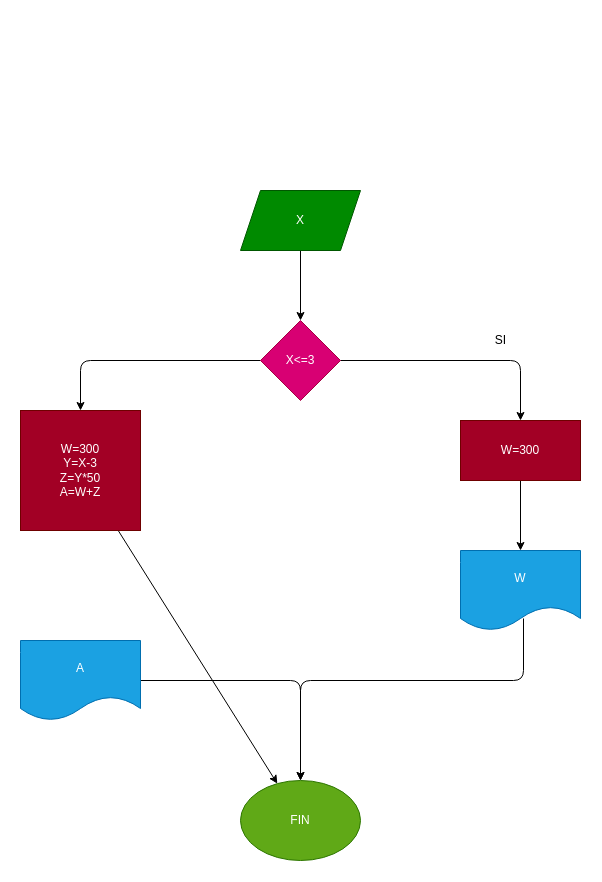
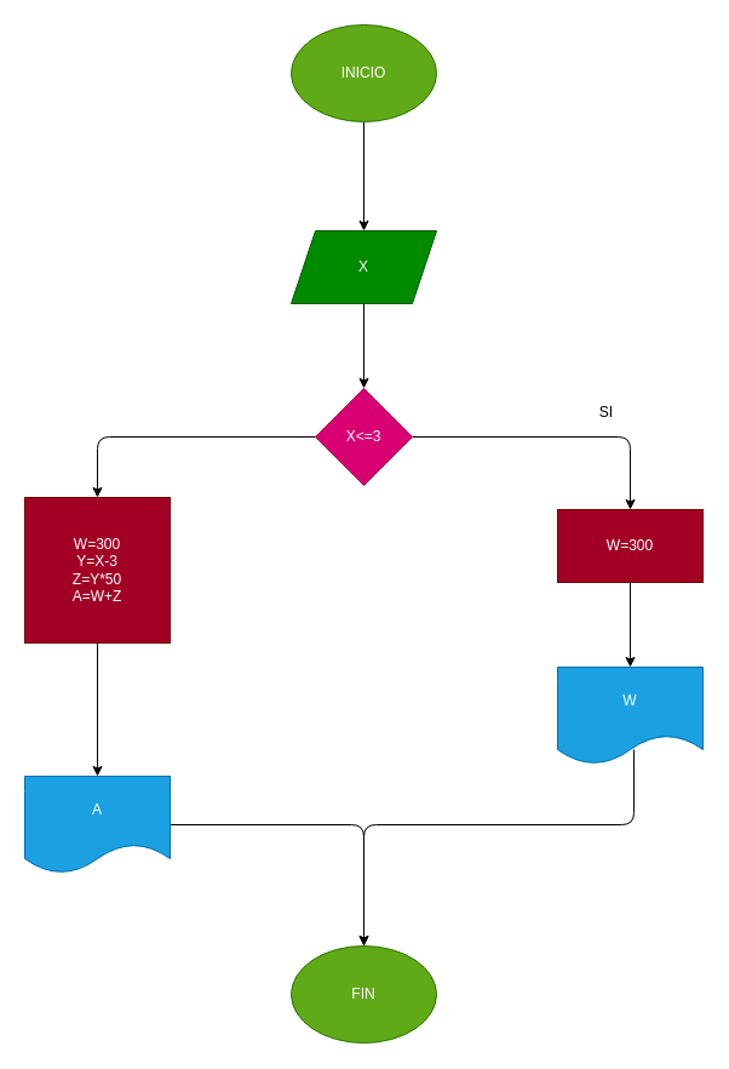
  <mxCell id="0" />
  <mxCell id="1" parent="0" />
+ <mxCell id="2" value="" style="edgeStyle=none;html=1;" edge="1" parent="1" source="3" target="5"><mxGeometry relative="1" as="geometry" /></mxCell>
+ <mxCell id="3" value="INICIO" style="ellipse;whiteSpace=wrap;html=1;fillColor=#60a917;fontColor=#ffffff;strokeColor=#2D7600;" vertex="1" parent="1"><mxGeometry x="240" width="120" height="80" as="geometry" y="20" /></mxCell>
  <mxCell id="4" value="" style="edgeStyle=none;html=1;" edge="1" parent="1" source="5" target="8"><mxGeometry relative="1" as="geometry" /></mxCell>
  <mxCell id="5" value="X" style="shape=parallelogram;perimeter=parallelogramPerimeter;whiteSpace=wrap;html=1;fixedSize=1;fillColor=#008a00;fontColor=#ffffff;strokeColor=#005700;" vertex="1" parent="1"><mxGeometry x="240" y="190" width="120" height="60" as="geometry" /></mxCell>
  <mxCell id="6" value="" style="edgeStyle=none;html=1;" edge="1" parent="1" source="8" target="10"><mxGeometry relative="1" as="geometry"><Array as="points"><mxPoint x="520" y="360" /></Array></mxGeometry></mxCell>
  <mxCell id="7" value="" style="edgeStyle=none;html=1;entryX=0.5;entryY=0;entryDx=0;entryDy=0;" edge="1" parent="1" source="8" target="13"><mxGeometry relative="1" as="geometry"><mxPoint x="60" y="410" as="targetPoint" /><Array as="points"><mxPoint x="80" y="360" /></Array></mxGeometry></mxCell>
  <mxCell id="8" value="X&amp;lt;=3" style="rhombus;whiteSpace=wrap;html=1;fillColor=#d80073;fontColor=#ffffff;strokeColor=#A50040;" vertex="1" parent="1"><mxGeometry x="260" y="320" width="80" height="80" as="geometry" /></mxCell>
  <mxCell id="9" value="" style="edgeStyle=none;html=1;" edge="1" parent="1" source="10" target="15"><mxGeometry relative="1" as="geometry" /></mxCell>
  <mxCell id="10" value="W=300" style="whiteSpace=wrap;html=1;fillColor=#a20025;fontColor=#ffffff;strokeColor=#6F0000;" vertex="1" parent="1"><mxGeometry x="460" y="420" width="120" height="60" as="geometry" /></mxCell>
  <mxCell id="11" value="SI" style="text;html=1;align=center;verticalAlign=middle;resizable=0;points=[];autosize=1;strokeColor=none;fillColor=none;" vertex="1" parent="1"><mxGeometry x="485" y="325" width="30" height="30" as="geometry" /></mxCell>
- <mxCell id="12" value="" style="edgeStyle=none;html=1;" edge="1" parent="1" source="13" target="18"><mxGeometry relative="1" as="geometry" /></mxCell>
+ <mxCell id="12" value="" style="edgeStyle=none;html=1;" edge="1" parent="1" source="13" target="17"><mxGeometry relative="1" as="geometry" /></mxCell>
  <mxCell id="13" value="W=300&lt;br&gt;Y=X-3&lt;br&gt;Z=Y*50&lt;br&gt;A=W+Z" style="rounded=0;whiteSpace=wrap;html=1;fillColor=#a20025;fontColor=#ffffff;strokeColor=#6F0000;" vertex="1" parent="1"><mxGeometry y="410" width="120" height="120" as="geometry" x="20" /></mxCell>
  <mxCell id="14" style="edgeStyle=none;html=1;exitX=0.525;exitY=0.85;exitDx=0;exitDy=0;exitPerimeter=0;" edge="1" parent="1" source="15"><mxGeometry relative="1" as="geometry"><mxPoint x="300" y="780" as="targetPoint" /><mxPoint x="520" y="620" as="sourcePoint" /><Array as="points"><mxPoint x="523" y="680" /><mxPoint x="300" y="680" /></Array></mxGeometry></mxCell>
  <mxCell id="15" value="W" style="shape=document;whiteSpace=wrap;html=1;boundedLbl=1;fillColor=#1ba1e2;fontColor=#ffffff;strokeColor=#006EAF;" vertex="1" parent="1"><mxGeometry x="460" y="550" width="120" height="80" as="geometry" /></mxCell>
  <mxCell id="16" style="edgeStyle=none;html=1;exitX=1;exitY=0.5;exitDx=0;exitDy=0;" edge="1" parent="1" source="17"><mxGeometry relative="1" as="geometry"><mxPoint x="300" y="780" as="targetPoint" /><Array as="points"><mxPoint x="300" y="680" /></Array></mxGeometry></mxCell>
  <mxCell id="17" value="A" style="shape=document;whiteSpace=wrap;html=1;boundedLbl=1;rounded=0;fillColor=#1ba1e2;fontColor=#ffffff;strokeColor=#006EAF;" vertex="1" parent="1"><mxGeometry y="640" width="120" height="80" as="geometry" x="20" /></mxCell>
  <mxCell id="18" value="FIN" style="ellipse;whiteSpace=wrap;html=1;fillColor=#60a917;fontColor=#ffffff;strokeColor=#2D7600;" vertex="1" parent="1"><mxGeometry x="240" y="780" width="120" height="80" as="geometry" /></mxCell>
